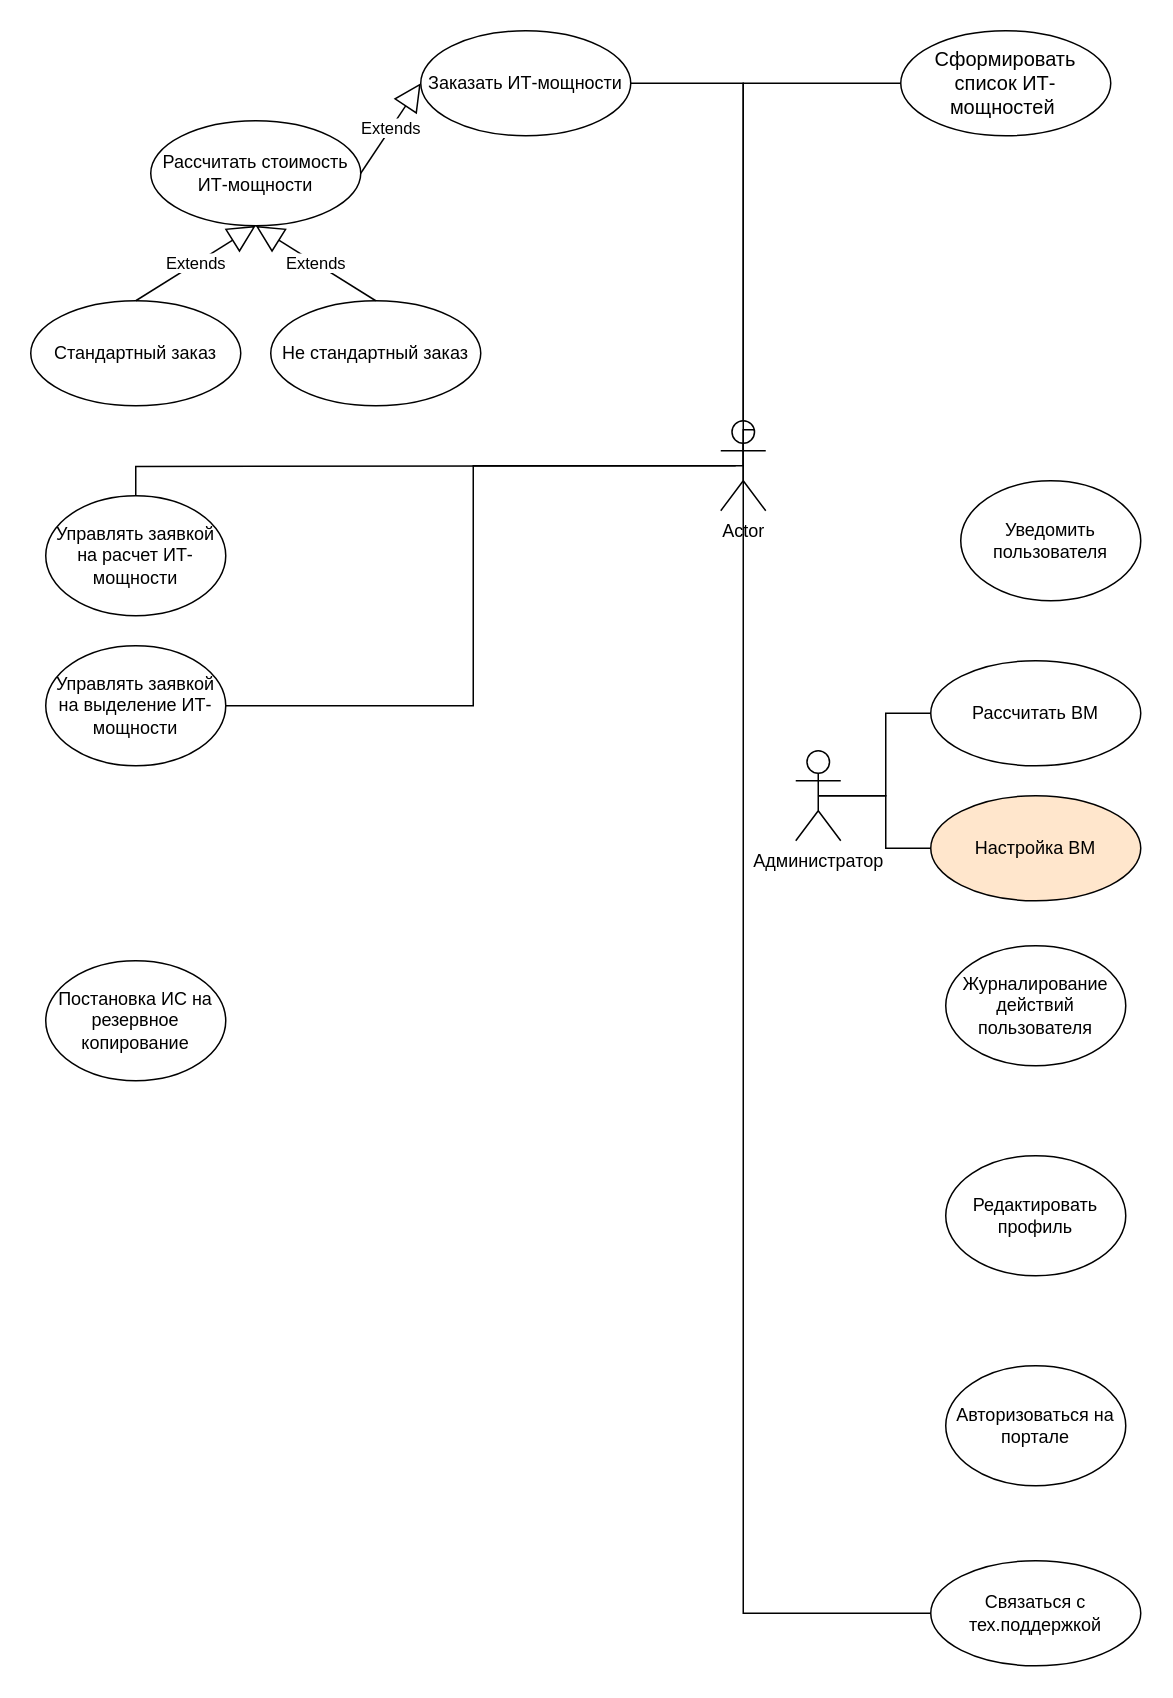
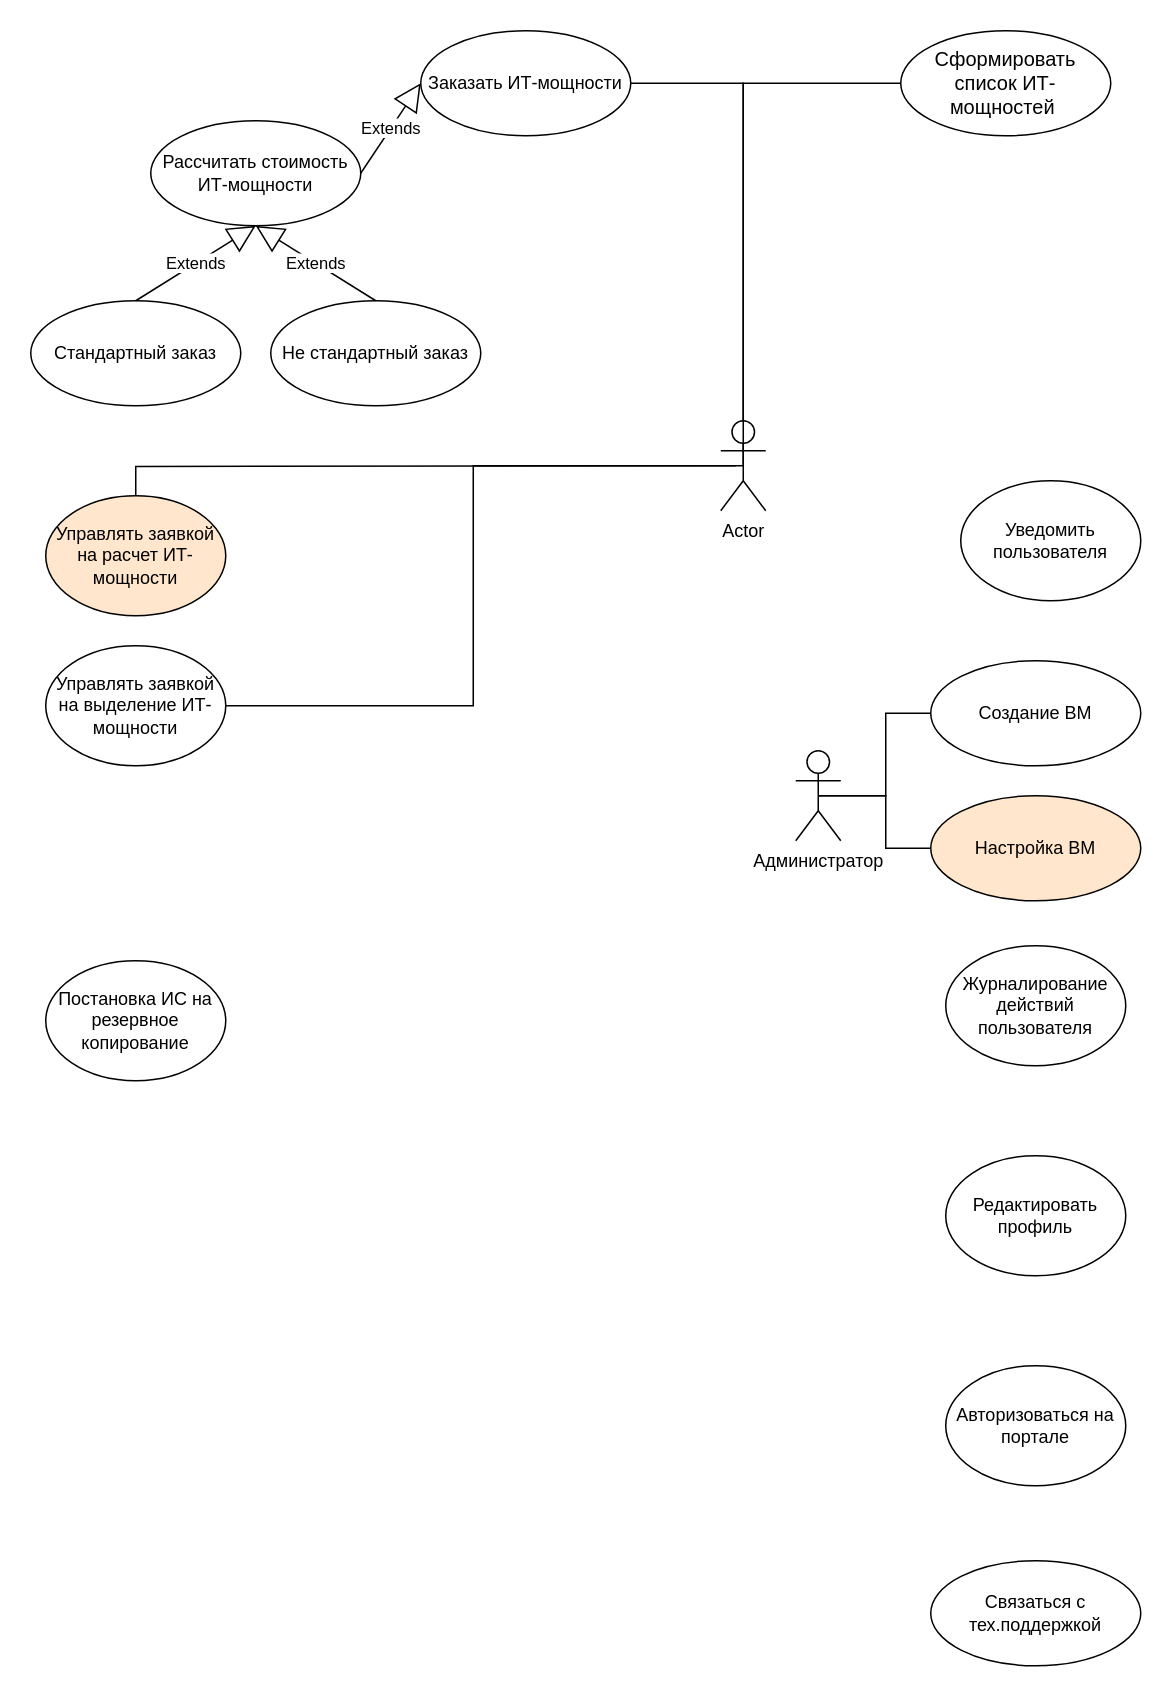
  <mxCell id="0" />
  <mxCell id="1" parent="0" />
  <mxCell id="2" value="Actor" style="shape=umlActor;verticalLabelPosition=bottom;verticalAlign=top;html=1;outlineConnect=0;" vertex="1" parent="1"><mxGeometry x="480" y="280" width="30" height="60" as="geometry" /></mxCell>
  <mxCell id="3" value="Заказать ИТ-мощности" style="ellipse;whiteSpace=wrap;html=1;" vertex="1" parent="1"><mxGeometry x="280" y="20" width="140" height="70" as="geometry" /></mxCell>
  <mxCell id="4" value="Рассчитать стоимость&lt;br&gt;ИТ-мощности" style="ellipse;whiteSpace=wrap;html=1;" vertex="1" parent="1"><mxGeometry x="100" y="80" width="140" height="70" as="geometry" /></mxCell>
  <mxCell id="5" value="Extends" style="endArrow=block;endSize=16;endFill=0;html=1;rounded=0;exitX=1;exitY=0.5;exitDx=0;exitDy=0;entryX=0;entryY=0.5;entryDx=0;entryDy=0;" edge="1" parent="1" source="4" target="3"><mxGeometry width="160" relative="1" as="geometry"><mxPoint x="370" y="200" as="sourcePoint" /><mxPoint x="530" y="200" as="targetPoint" /></mxGeometry></mxCell>
  <mxCell id="6" value="Стандартный заказ" style="ellipse;whiteSpace=wrap;html=1;" vertex="1" parent="1"><mxGeometry x="20" y="200" width="140" height="70" as="geometry" /></mxCell>
  <mxCell id="7" value="Не стандартный заказ" style="ellipse;whiteSpace=wrap;html=1;" vertex="1" parent="1"><mxGeometry x="180" y="200" width="140" height="70" as="geometry" /></mxCell>
  <mxCell id="8" value="Extends" style="endArrow=block;endSize=16;endFill=0;html=1;rounded=0;entryX=0.5;entryY=1;entryDx=0;entryDy=0;exitX=0.5;exitY=0;exitDx=0;exitDy=0;" edge="1" parent="1" source="6" target="4"><mxGeometry width="160" relative="1" as="geometry"><mxPoint x="370" y="200" as="sourcePoint" /><mxPoint x="530" y="200" as="targetPoint" /></mxGeometry></mxCell>
  <mxCell id="9" value="Extends" style="endArrow=block;endSize=16;endFill=0;html=1;rounded=0;exitX=0.5;exitY=0;exitDx=0;exitDy=0;" edge="1" parent="1" source="7"><mxGeometry width="160" relative="1" as="geometry"><mxPoint x="260" y="170" as="sourcePoint" /><mxPoint x="170" y="150" as="targetPoint" /></mxGeometry></mxCell>
  <mxCell id="10" value="" style="endArrow=none;html=1;edgeStyle=orthogonalEdgeStyle;rounded=0;entryX=0.5;entryY=0.5;entryDx=0;entryDy=0;entryPerimeter=0;exitX=1;exitY=0.5;exitDx=0;exitDy=0;" edge="1" parent="1" source="3" target="2"><mxGeometry relative="1" as="geometry"><mxPoint x="370" y="200" as="sourcePoint" /><mxPoint x="530" y="200" as="targetPoint" /></mxGeometry></mxCell>
  <mxCell id="11" value="&lt;span style=&quot;font-size:10.0pt;mso-bidi-font-size:10.5pt;&lt;br/&gt;font-family:&amp;quot;Calibri Light&amp;quot;,sans-serif;mso-fareast-font-family:Calibri;&lt;br/&gt;mso-bidi-font-family:&amp;quot;Times New Roman&amp;quot;;mso-ansi-language:RU;mso-fareast-language:&lt;br/&gt;RU;mso-bidi-language:AR-SA&quot;&gt;Сформировать список ИТ-мощностей&amp;nbsp;&lt;/span&gt;" style="ellipse;whiteSpace=wrap;html=1;" vertex="1" parent="1"><mxGeometry x="600" y="20" width="140" height="70" as="geometry" /></mxCell>
  <mxCell id="12" value="Связаться с тех.поддержкой" style="ellipse;whiteSpace=wrap;html=1;" vertex="1" parent="1"><mxGeometry x="620" y="1040" width="140" height="70" as="geometry" /></mxCell>
  <mxCell id="13" value="Администратор" style="shape=umlActor;verticalLabelPosition=bottom;verticalAlign=top;html=1;" vertex="1" parent="1"><mxGeometry x="530" y="500" width="30" height="60" as="geometry" /></mxCell>
  <mxCell id="14" value="" style="endArrow=none;html=1;edgeStyle=orthogonalEdgeStyle;rounded=0;exitX=0;exitY=0.5;exitDx=0;exitDy=0;entryX=0.5;entryY=0;entryDx=0;entryDy=0;entryPerimeter=0;" edge="1" parent="1" source="11" target="2"><mxGeometry relative="1" as="geometry"><mxPoint x="350" y="50" as="sourcePoint" /><mxPoint x="490" y="290" as="targetPoint" /></mxGeometry></mxCell>
  <mxCell id="15" value="Авторизоваться на портале" style="ellipse;whiteSpace=wrap;html=1;" vertex="1" parent="1"><mxGeometry x="630" y="910" width="120" height="80" as="geometry" /></mxCell>
  <mxCell id="16" value="Редактировать профиль" style="ellipse;whiteSpace=wrap;html=1;" vertex="1" parent="1"><mxGeometry x="630" y="770" width="120" height="80" as="geometry" /></mxCell>
  <mxCell id="17" value="Постановка ИС на резервное копирование" style="ellipse;whiteSpace=wrap;html=1;" vertex="1" parent="1"><mxGeometry x="30" y="640" width="120" height="80" as="geometry" /></mxCell>
- <mxCell id="18" value="Управлять заявкой на расчет ИТ-мощности" style="ellipse;whiteSpace=wrap;html=1;" vertex="1" parent="1"><mxGeometry x="30" y="330" width="120" height="80" as="geometry" /></mxCell>
+ <mxCell id="18" value="Управлять заявкой на расчет ИТ-мощности" style="ellipse;whiteSpace=wrap;html=1;fillColor=#ffe6cc;" vertex="1" parent="1"><mxGeometry x="30" y="330" width="120" height="80" as="geometry" /></mxCell>
  <mxCell id="19" value="Управлять заявкой на выделение ИТ-мощности" style="ellipse;whiteSpace=wrap;html=1;" vertex="1" parent="1"><mxGeometry x="30" y="430" width="120" height="80" as="geometry" /></mxCell>
  <mxCell id="20" value="Уведомить пользователя" style="ellipse;whiteSpace=wrap;html=1;" vertex="1" parent="1"><mxGeometry x="640" y="320" width="120" height="80" as="geometry" /></mxCell>
  <mxCell id="21" value="Журналирование действий пользователя" style="ellipse;whiteSpace=wrap;html=1;" vertex="1" parent="1"><mxGeometry x="630" y="630" width="120" height="80" as="geometry" /></mxCell>
  <mxCell id="22" value="" style="endArrow=none;html=1;edgeStyle=orthogonalEdgeStyle;rounded=0;" edge="1" parent="1" target="18"><mxGeometry relative="1" as="geometry"><mxPoint x="490" y="310" as="sourcePoint" /><mxPoint x="525" y="675" as="targetPoint" /></mxGeometry></mxCell>
  <mxCell id="23" value="" style="endArrow=none;html=1;edgeStyle=orthogonalEdgeStyle;rounded=0;entryX=1;entryY=0.5;entryDx=0;entryDy=0;exitX=0.5;exitY=0.5;exitDx=0;exitDy=0;exitPerimeter=0;" edge="1" parent="1" source="2" target="19"><mxGeometry relative="1" as="geometry"><mxPoint x="450" y="420" as="sourcePoint" /><mxPoint x="525" y="675" as="targetPoint" /></mxGeometry></mxCell>
- <mxCell id="24" value="Рассчитать ВМ" style="ellipse;whiteSpace=wrap;html=1;" vertex="1" parent="1"><mxGeometry x="620" y="440" width="140" height="70" as="geometry" /></mxCell>
+ <mxCell id="24" value="Создание ВМ" style="ellipse;whiteSpace=wrap;html=1;" vertex="1" parent="1"><mxGeometry x="620" y="440" width="140" height="70" as="geometry" /></mxCell>
  <mxCell id="25" value="Настройка ВМ" style="ellipse;whiteSpace=wrap;html=1;fillColor=#ffe6cc;" vertex="1" parent="1"><mxGeometry x="620" y="530" width="140" height="70" as="geometry" /></mxCell>
  <mxCell id="26" value="" style="endArrow=none;html=1;edgeStyle=orthogonalEdgeStyle;rounded=0;entryX=0;entryY=0.5;entryDx=0;entryDy=0;exitX=0.5;exitY=0.5;exitDx=0;exitDy=0;exitPerimeter=0;" edge="1" parent="1" source="13" target="24"><mxGeometry relative="1" as="geometry"><mxPoint x="450" y="420" as="sourcePoint" /><mxPoint x="525" y="675" as="targetPoint" /></mxGeometry></mxCell>
  <mxCell id="27" value="" style="endArrow=none;html=1;edgeStyle=orthogonalEdgeStyle;rounded=0;entryX=0;entryY=0.5;entryDx=0;entryDy=0;exitX=0.5;exitY=0.5;exitDx=0;exitDy=0;exitPerimeter=0;" edge="1" parent="1" source="13" target="25"><mxGeometry relative="1" as="geometry"><mxPoint x="450" y="420" as="sourcePoint" /><mxPoint x="525" y="675" as="targetPoint" /></mxGeometry></mxCell>
- <mxCell id="28" value="" style="endArrow=none;html=1;edgeStyle=orthogonalEdgeStyle;rounded=0;entryX=0;entryY=0.5;entryDx=0;entryDy=0;exitX=0.75;exitY=0.1;exitDx=0;exitDy=0;exitPerimeter=0;" edge="1" parent="1" source="2" target="12"><mxGeometry relative="1" as="geometry"><mxPoint x="450" y="140" as="sourcePoint" /><mxPoint x="525" y="395" as="targetPoint" /><Array as="points"><mxPoint x="495" y="286" /><mxPoint x="495" y="1075" /></Array></mxGeometry></mxCell>
